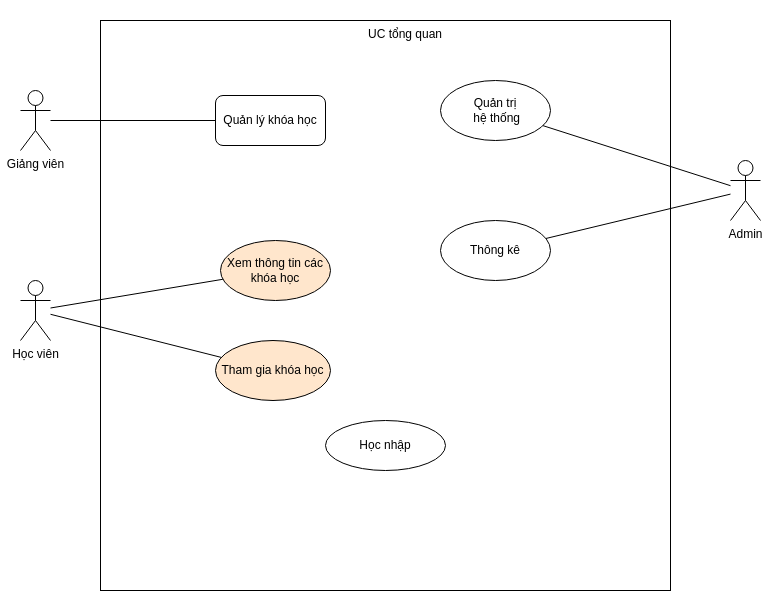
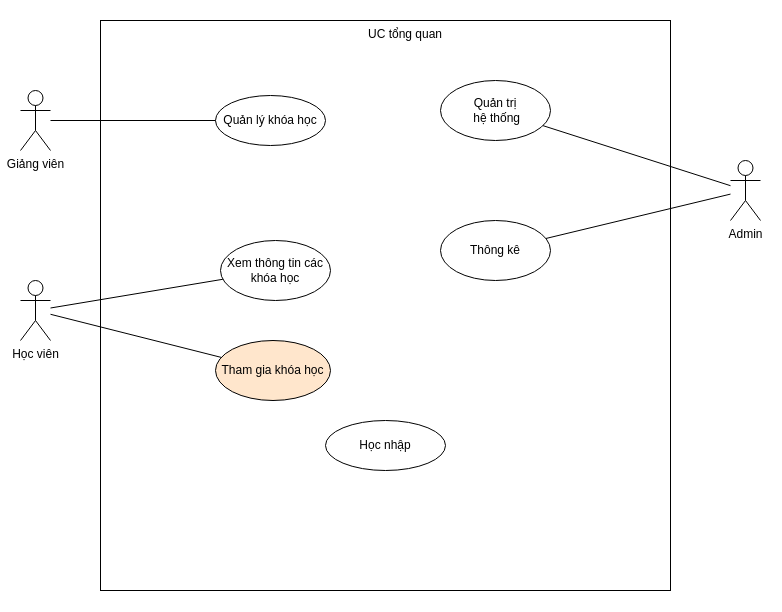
  <mxCell id="0" />
  <mxCell id="1" parent="0" />
  <mxCell id="2" value="&lt;blockquote style=&quot;margin: 0 0 0 40px ; border: none ; padding: 0px&quot;&gt;UC tổng quan&lt;/blockquote&gt;" style="whiteSpace=wrap;html=1;aspect=fixed;horizontal=1;verticalAlign=top;" parent="1" vertex="1"><mxGeometry x="100" y="20" width="570" height="570" as="geometry" /></mxCell>
  <mxCell id="3" value="Admin" style="shape=umlActor;verticalLabelPosition=bottom;verticalAlign=top;html=1;outlineConnect=0;" parent="1" vertex="1"><mxGeometry x="730" y="160" width="30" height="60" as="geometry" /></mxCell>
  <mxCell id="4" value="Giảng viên" style="shape=umlActor;verticalLabelPosition=bottom;verticalAlign=top;html=1;outlineConnect=0;" parent="1" vertex="1"><mxGeometry x="20" y="90" width="30" height="60" as="geometry" /></mxCell>
  <mxCell id="5" value="Học viên" style="shape=umlActor;verticalLabelPosition=bottom;verticalAlign=top;html=1;outlineConnect=0;" parent="1" vertex="1"><mxGeometry x="20" y="280" width="30" height="60" as="geometry" /></mxCell>
  <mxCell id="6" value="Học nhập" style="ellipse;whiteSpace=wrap;html=1;" parent="1" vertex="1"><mxGeometry x="325" y="420" width="120" height="50" as="geometry" /></mxCell>
- <mxCell id="7" value="Xem thông tin các khóa học" style="ellipse;whiteSpace=wrap;html=1;fillColor=#ffe6cc;" parent="1" vertex="1"><mxGeometry x="220" y="240" width="110" height="60" as="geometry" /></mxCell>
- <mxCell id="8" value="Quản lý khóa học" style="whiteSpace=wrap;html=1;rounded=1;" parent="1" vertex="1"><mxGeometry x="215" y="95" width="110" height="50" as="geometry" /></mxCell>
+ <mxCell id="7" value="Xem thông tin các khóa học" style="ellipse;whiteSpace=wrap;html=1;" parent="1" vertex="1"><mxGeometry x="220" y="240" width="110" height="60" as="geometry" /></mxCell>
+ <mxCell id="8" value="Quản lý khóa học" style="ellipse;whiteSpace=wrap;html=1;" parent="1" vertex="1"><mxGeometry x="215" y="95" width="110" height="50" as="geometry" /></mxCell>
  <mxCell id="9" value="Tham gia khóa học" style="ellipse;whiteSpace=wrap;html=1;fillColor=#ffe6cc;" parent="1" vertex="1"><mxGeometry x="215" y="340" width="115" height="60" as="geometry" /></mxCell>
  <mxCell id="10" value="" style="endArrow=none;html=1;" parent="1" source="4" target="8" edge="1"><mxGeometry width="50" height="50" relative="1" as="geometry"><mxPoint x="0" y="209.31" as="sourcePoint" /><mxPoint x="90.165" y="175.11" as="targetPoint" /></mxGeometry></mxCell>
  <mxCell id="11" value="" style="endArrow=none;html=1;" parent="1" source="5" target="7" edge="1"><mxGeometry width="50" height="50" relative="1" as="geometry"><mxPoint x="0" y="226" as="sourcePoint" /><mxPoint x="106.024" y="303.751" as="targetPoint" /></mxGeometry></mxCell>
  <mxCell id="12" value="" style="endArrow=none;html=1;" parent="1" source="5" target="9" edge="1"><mxGeometry width="50" height="50" relative="1" as="geometry"><mxPoint x="-10" y="460" as="sourcePoint" /><mxPoint x="116.024" y="313.751" as="targetPoint" /></mxGeometry></mxCell>
  <mxCell id="13" value="Quản trị&lt;span style=&quot;color: rgba(0 , 0 , 0 , 0) ; font-family: monospace ; font-size: 0px&quot;&gt;%3CmxGraphModel%3E%3Croot%3E%3CmxCell%20id%3D%220%22%2F%3E%3CmxCell%20id%3D%221%22%20parent%3D%220%22%2F%3E%3CmxCell%20id%3D%222%22%20value%3D%22%22%20style%3D%22endArrow%3Dnone%3Bhtml%3D1%3B%22%20edge%3D%221%22%20parent%3D%221%22%3E%3CmxGeometry%20width%3D%2250%22%20height%3D%2250%22%20relative%3D%221%22%20as%3D%22geometry%22%3E%3CmxPoint%20x%3D%22100%22%20y%3D%22266%22%20as%3D%22sourcePoint%22%2F%3E%3CmxPoint%20x%3D%22206.024%22%20y%3D%22343.751%22%20as%3D%22targetPoint%22%2F%3E%3C%2FmxGeometry%3E%3C%2FmxCell%3E%3C%2Froot%3E%3C%2FmxGraphModel%3E&lt;/span&gt;&lt;br&gt;&amp;nbsp;hệ thống" style="ellipse;whiteSpace=wrap;html=1;" parent="1" vertex="1"><mxGeometry x="440" y="80" width="110" height="60" as="geometry" /></mxCell>
  <mxCell id="14" value="Thông kê&lt;span style=&quot;color: rgba(0 , 0 , 0 , 0) ; font-family: monospace ; font-size: 0px&quot;&gt;%3CmxGraphModel%3E%3Croot%3E%3CmxCell%20id%3D%220%22%2F%3E%3CmxCell%20id%3D%221%22%20parent%3D%220%22%2F%3E%3CmxCell%20id%3D%222%22%20value%3D%22Qu%E1%BA%A3n%20tr%E1%BB%8B%26lt%3Bspan%20style%3D%26quot%3Bcolor%3A%20rgba(0%20%2C%200%20%2C%200%20%2C%200)%20%3B%20font-family%3A%20monospace%20%3B%20font-size%3A%200px%26quot%3B%26gt%3B%253CmxGraphModel%253E%253Croot%253E%253CmxCell%2520id%253D%25220%2522%252F%253E%253CmxCell%2520id%253D%25221%2522%2520parent%253D%25220%2522%252F%253E%253CmxCell%2520id%253D%25222%2522%2520value%253D%2522%2522%2520style%253D%2522endArrow%253Dnone%253Bhtml%253D1%253B%2522%2520edge%253D%25221%2522%2520parent%253D%25221%2522%253E%253CmxGeometry%2520width%253D%252250%2522%2520height%253D%252250%2522%2520relative%253D%25221%2522%2520as%253D%2522geometry%2522%253E%253CmxPoint%2520x%253D%2522100%2522%2520y%253D%2522266%2522%2520as%253D%2522sourcePoint%2522%252F%253E%253CmxPoint%2520x%253D%2522206.024%2522%2520y%253D%2522343.751%2522%2520as%253D%2522targetPoint%2522%252F%253E%253C%252FmxGeometry%253E%253C%252FmxCell%253E%253C%252Froot%253E%253C%252FmxGraphModel%253E%26lt%3B%2Fspan%26gt%3B%26lt%3Bbr%26gt%3B%26amp%3Bnbsp%3Bh%E1%BB%87%20th%E1%BB%91ng%22%20style%3D%22ellipse%3BwhiteSpace%3Dwrap%3Bhtml%3D1%3B%22%20vertex%3D%221%22%20parent%3D%221%22%3E%3CmxGeometry%20x%3D%22580%22%20y%3D%22300%22%20width%3D%22110%22%20height%3D%2260%22%20as%3D%22geometry%22%2F%3E%3C%2FmxCell%3E%3C%2Froot%3E%3C%2FmxGraphModel%3E&lt;/span&gt;" style="ellipse;whiteSpace=wrap;html=1;" parent="1" vertex="1"><mxGeometry x="440" y="220" width="110" height="60" as="geometry" /></mxCell>
  <mxCell id="15" value="" style="endArrow=none;html=1;" parent="1" source="13" target="3" edge="1"><mxGeometry width="50" height="50" relative="1" as="geometry"><mxPoint x="400" y="330" as="sourcePoint" /><mxPoint x="450" y="280" as="targetPoint" /></mxGeometry></mxCell>
  <mxCell id="16" value="" style="endArrow=none;html=1;" parent="1" source="14" target="3" edge="1"><mxGeometry width="50" height="50" relative="1" as="geometry"><mxPoint x="591.108" y="166.355" as="sourcePoint" /><mxPoint x="810" y="244.643" as="targetPoint" /></mxGeometry></mxCell>
